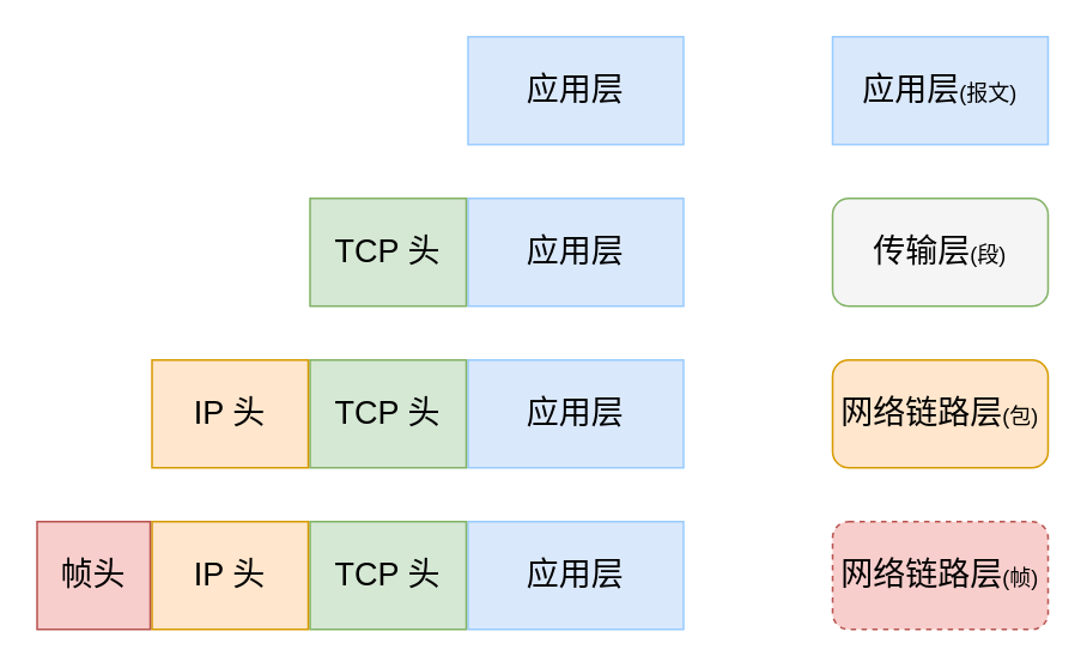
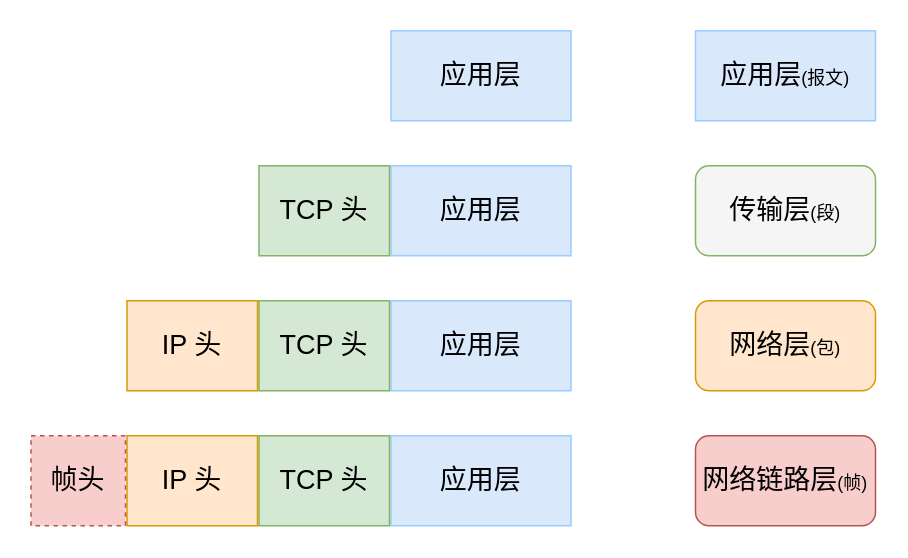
  <mxCell id="0" />
  <mxCell id="1" parent="0" />
  <mxCell id="2" value="&lt;font style=&quot;font-size: 18px;&quot;&gt;应用层&lt;/font&gt;&lt;font style=&quot;font-size: 12px;&quot;&gt;(报文)&lt;/font&gt;" style="whiteSpace=wrap;html=1;fillColor=#dae8fc;strokeColor=#99CCFF;gradientColor=none;rounded=0;" parent="1" vertex="1"><mxGeometry x="463" y="20" width="120" height="60" as="geometry" /></mxCell>
  <mxCell id="3" value="&lt;font style=&quot;font-size: 18px;&quot;&gt;传输层&lt;/font&gt;&lt;font style=&quot;font-size: 12px;&quot;&gt;(段)&lt;/font&gt;" style="rounded=1;whiteSpace=wrap;html=1;fillColor=#f5f5f5;strokeColor=#82b366;" parent="1" vertex="1"><mxGeometry x="463" y="110" width="120" height="60" as="geometry" /></mxCell>
- <mxCell id="4" value="&lt;font style=&quot;font-size: 18px;&quot;&gt;网络链路层&lt;/font&gt;&lt;font style=&quot;font-size: 12px;&quot;&gt;(帧)&lt;/font&gt;" style="rounded=1;whiteSpace=wrap;html=1;fillColor=#f8cecc;strokeColor=#b85450;dashed=1;" parent="1" vertex="1"><mxGeometry x="463" y="290" width="120" height="60" as="geometry" /></mxCell>
- <mxCell id="5" value="&lt;font style=&quot;font-size: 18px;&quot;&gt;网络链路层&lt;/font&gt;&lt;font style=&quot;font-size: 12px;&quot;&gt;(包)&lt;/font&gt;" style="rounded=1;whiteSpace=wrap;html=1;fillColor=#ffe6cc;strokeColor=#d79b00;" parent="1" vertex="1"><mxGeometry x="463" y="200" width="120" height="60" as="geometry" /></mxCell>
+ <mxCell id="4" value="&lt;font style=&quot;font-size: 18px;&quot;&gt;网络链路层&lt;/font&gt;&lt;font style=&quot;font-size: 12px;&quot;&gt;(帧)&lt;/font&gt;" style="rounded=1;whiteSpace=wrap;html=1;fillColor=#f8cecc;strokeColor=#b85450;" parent="1" vertex="1"><mxGeometry x="463" y="290" width="120" height="60" as="geometry" /></mxCell>
+ <mxCell id="5" value="&lt;font style=&quot;font-size: 18px;&quot;&gt;网络层&lt;/font&gt;&lt;font style=&quot;font-size: 12px;&quot;&gt;(包)&lt;/font&gt;" style="rounded=1;whiteSpace=wrap;html=1;fillColor=#ffe6cc;strokeColor=#d79b00;" parent="1" vertex="1"><mxGeometry x="463" y="200" width="120" height="60" as="geometry" /></mxCell>
  <mxCell id="6" value="&lt;font style=&quot;font-size: 18px;&quot;&gt;应用层&lt;/font&gt;" style="rounded=0;whiteSpace=wrap;html=1;fillColor=#dae8fc;strokeColor=#99CCFF;gradientColor=none;" vertex="1" parent="1"><mxGeometry x="260" y="20" width="120" height="60" as="geometry" /></mxCell>
  <mxCell id="7" value="&lt;font style=&quot;font-size: 18px;&quot;&gt;应用层&lt;/font&gt;" style="rounded=0;whiteSpace=wrap;html=1;fillColor=#dae8fc;strokeColor=#99CCFF;gradientColor=none;" vertex="1" parent="1"><mxGeometry x="260" y="110" width="120" height="60" as="geometry" /></mxCell>
  <mxCell id="8" value="&lt;span style=&quot;font-size: 18px;&quot;&gt;TCP 头&lt;/span&gt;" style="rounded=0;whiteSpace=wrap;html=1;fillColor=#d5e8d4;strokeColor=#82b366;" vertex="1" parent="1"><mxGeometry x="172" y="110" width="87" height="60" as="geometry" /></mxCell>
  <mxCell id="9" value="&lt;font style=&quot;font-size: 18px;&quot;&gt;应用层&lt;/font&gt;" style="rounded=0;whiteSpace=wrap;html=1;fillColor=#dae8fc;strokeColor=#99CCFF;gradientColor=none;" vertex="1" parent="1"><mxGeometry x="260" y="200" width="120" height="60" as="geometry" /></mxCell>
  <mxCell id="10" value="&lt;span style=&quot;font-size: 18px;&quot;&gt;TCP 头&lt;/span&gt;" style="rounded=0;whiteSpace=wrap;html=1;fillColor=#d5e8d4;strokeColor=#82b366;" vertex="1" parent="1"><mxGeometry x="172" y="200" width="87" height="60" as="geometry" /></mxCell>
  <mxCell id="11" value="&lt;span style=&quot;font-size: 18px;&quot;&gt;IP 头&lt;/span&gt;" style="rounded=0;whiteSpace=wrap;html=1;fillColor=#ffe6cc;strokeColor=#d79b00;" vertex="1" parent="1"><mxGeometry x="84" y="200" width="87" height="60" as="geometry" /></mxCell>
  <mxCell id="12" value="&lt;font style=&quot;font-size: 18px;&quot;&gt;应用层&lt;/font&gt;" style="rounded=0;whiteSpace=wrap;html=1;fillColor=#dae8fc;strokeColor=#99CCFF;gradientColor=none;" vertex="1" parent="1"><mxGeometry x="260" y="290" width="120" height="60" as="geometry" /></mxCell>
  <mxCell id="13" value="&lt;span style=&quot;font-size: 18px;&quot;&gt;TCP 头&lt;/span&gt;" style="rounded=0;whiteSpace=wrap;html=1;fillColor=#d5e8d4;strokeColor=#82b366;" vertex="1" parent="1"><mxGeometry x="172" y="290" width="87" height="60" as="geometry" /></mxCell>
  <mxCell id="14" value="&lt;span style=&quot;font-size: 18px;&quot;&gt;IP 头&lt;/span&gt;" style="rounded=0;whiteSpace=wrap;html=1;fillColor=#ffe6cc;strokeColor=#d79b00;" vertex="1" parent="1"><mxGeometry x="84" y="290" width="87" height="60" as="geometry" /></mxCell>
- <mxCell id="15" value="&lt;span style=&quot;font-size: 18px;&quot;&gt;帧头&lt;/span&gt;" style="rounded=0;whiteSpace=wrap;html=1;fillColor=#f8cecc;strokeColor=#b85450;" vertex="1" parent="1"><mxGeometry x="20" y="290" width="63" height="60" as="geometry" /></mxCell>
+ <mxCell id="15" value="&lt;span style=&quot;font-size: 18px;&quot;&gt;帧头&lt;/span&gt;" style="rounded=0;whiteSpace=wrap;html=1;fillColor=#f8cecc;strokeColor=#b85450;dashed=1;" vertex="1" parent="1"><mxGeometry x="20" y="290" width="63" height="60" as="geometry" /></mxCell>
